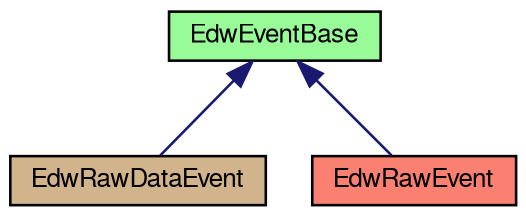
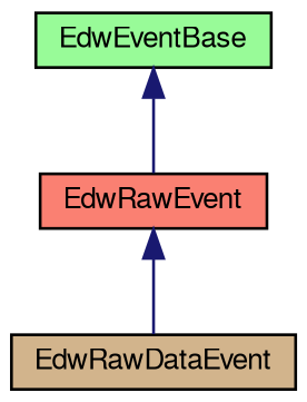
  digraph {
    node [color=black fontname=FreeSans fontsize=10 shape=record style=filled]
    edge [color=midnightblue dir=back fontname=FreeSans fontsize=10 labelfontname=FreeSans labelfontsize=10 style=solid]
    n1 [fillcolor=tan fontcolor=black height=0.2 label=EdwRawDataEvent width=0.4]
    n2 [fillcolor=salmon height=0.2 label=EdwRawEvent width=0.4]
    n3 [fillcolor=palegreen height=0.2 label=EdwEventBase width=0.4]
-   n3 -> n1
+   n2 -> n1
    n3 -> n2
  }
